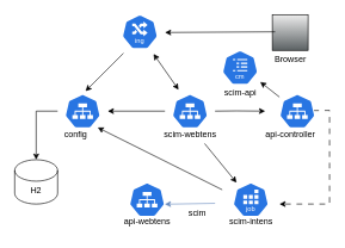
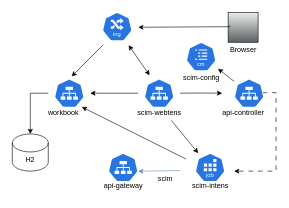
  <mxCell id="0" />
  <mxCell id="1" parent="0" />
  <mxCell id="2" value="scim" style="text;html=1;align=center;verticalAlign=middle;resizable=0;points=[];autosize=1;strokeColor=none;fillColor=none;" vertex="1" parent="1"><mxGeometry x="255" y="283" width="40" height="30" as="geometry" /></mxCell>
  <mxCell id="3" value="" style="endArrow=classic;html=1;rounded=0;exitX=0.943;exitY=0.483;exitDx=0;exitDy=0;exitPerimeter=0;dashed=1;dashPattern=8 8;" edge="1" parent="1" source="20"><mxGeometry width="50" height="50" relative="1" as="geometry"><mxPoint x="460" y="185" as="sourcePoint" /><mxPoint x="390" y="285" as="targetPoint" /><Array as="points"><mxPoint x="460" y="154" /><mxPoint x="460" y="285" /></Array></mxGeometry></mxCell>
  <mxCell id="4" value="" style="rounded=0;orthogonalLoop=1;jettySize=auto;html=1;fillColor=#dae8fc;strokeColor=#6c8ebf;entryX=0.995;entryY=0.63;entryDx=0;entryDy=0;entryPerimeter=0;" edge="1" parent="1" target="25"><mxGeometry relative="1" as="geometry"><mxPoint x="300" y="284" as="sourcePoint" /><mxPoint x="250" y="304" as="targetPoint" /></mxGeometry></mxCell>
  <mxCell id="5" value="" style="endArrow=classic;html=1;rounded=0;" edge="1" parent="1"><mxGeometry width="50" height="50" relative="1" as="geometry"><mxPoint x="300" y="155" as="sourcePoint" /><mxPoint x="370" y="155" as="targetPoint" /><Array as="points"><mxPoint x="330" y="154.66" /></Array></mxGeometry></mxCell>
  <mxCell id="6" value="" style="endArrow=classic;startArrow=classic;html=1;rounded=0;exitX=0.7;exitY=1;exitDx=0;exitDy=0;exitPerimeter=0;" edge="1" parent="1"><mxGeometry width="50" height="50" relative="1" as="geometry"><mxPoint x="214" y="75" as="sourcePoint" /><mxPoint x="249" y="125" as="targetPoint" /></mxGeometry></mxCell>
  <mxCell id="7" value="" style="endArrow=classic;html=1;rounded=0;entryX=0.92;entryY=0.979;entryDx=0;entryDy=0;entryPerimeter=0;" edge="1" parent="1" target="17"><mxGeometry width="50" height="50" relative="1" as="geometry"><mxPoint x="310" y="265" as="sourcePoint" /><mxPoint x="120" y="195" as="targetPoint" /></mxGeometry></mxCell>
  <mxCell id="8" value="" style="endArrow=classic;html=1;rounded=0;" edge="1" parent="1"><mxGeometry width="50" height="50" relative="1" as="geometry"><mxPoint x="230" y="155" as="sourcePoint" /><mxPoint x="150" y="155" as="targetPoint" /></mxGeometry></mxCell>
  <mxCell id="9" value="" style="endArrow=classic;html=1;rounded=0;exitX=0.35;exitY=0.983;exitDx=0;exitDy=0;exitPerimeter=0;entryX=0.575;entryY=0.033;entryDx=0;entryDy=0;entryPerimeter=0;" edge="1" parent="1"><mxGeometry width="50" height="50" relative="1" as="geometry"><mxPoint x="172" y="73.98" as="sourcePoint" /><mxPoint x="119" y="126.98" as="targetPoint" /></mxGeometry></mxCell>
  <mxCell id="10" value="H2" style="shape=cylinder3;whiteSpace=wrap;html=1;boundedLbl=1;backgroundOutline=1;size=15;" vertex="1" parent="1"><mxGeometry x="20" y="223" width="60" height="62" as="geometry" /></mxCell>
  <mxCell id="11" value="" style="endArrow=classic;html=1;rounded=0;exitX=0;exitY=0.5;exitDx=0;exitDy=0;" edge="1" parent="1" target="10"><mxGeometry width="50" height="50" relative="1" as="geometry"><mxPoint x="80" y="155" as="sourcePoint" /><mxPoint x="270" y="305" as="targetPoint" /><Array as="points"><mxPoint x="50" y="155" /></Array></mxGeometry></mxCell>
  <mxCell id="12" value="" style="shape=mxgraph.networks2.icon;aspect=fixed;fillColor=#EDEDED;strokeColor=#000000;gradientColor=#5B6163;network2IconShadow=1;network2bgFillColor=none;network2Icon=mxgraph.networks2.globe;network2IconW=1;network2IconH=1;" vertex="1" parent="1"><mxGeometry x="380" y="20" width="50" height="50" as="geometry" /></mxCell>
  <mxCell id="13" value="" style="endArrow=classic;html=1;rounded=0;entryX=1;entryY=0.5;entryDx=0;entryDy=0;exitX=0.08;exitY=0.48;exitDx=0;exitDy=0;exitPerimeter=0;" edge="1" parent="1" source="12"><mxGeometry width="50" height="50" relative="1" as="geometry"><mxPoint x="340" y="395" as="sourcePoint" /><mxPoint x="230" y="45" as="targetPoint" /></mxGeometry></mxCell>
  <mxCell id="14" value="Browser" style="text;html=1;align=center;verticalAlign=middle;resizable=0;points=[];autosize=1;strokeColor=none;fillColor=none;" vertex="1" parent="1"><mxGeometry x="370" y="68" width="70" height="30" as="geometry" /></mxCell>
  <mxCell id="15" value="" style="aspect=fixed;sketch=0;html=1;dashed=0;whitespace=wrap;verticalLabelPosition=bottom;verticalAlign=top;fillColor=#2875E2;strokeColor=#ffffff;points=[[0.005,0.63,0],[0.1,0.2,0],[0.9,0.2,0],[0.5,0,0],[0.995,0.63,0],[0.72,0.99,0],[0.5,1,0],[0.28,0.99,0]];shape=mxgraph.kubernetes.icon2;kubernetesLabel=1;prIcon=ing" vertex="1" parent="1"><mxGeometry x="170" y="20" width="50" height="48" as="geometry" /></mxCell>
  <mxCell id="16" value="" style="aspect=fixed;sketch=0;html=1;dashed=0;whitespace=wrap;verticalLabelPosition=bottom;verticalAlign=top;fillColor=#2875E2;strokeColor=#ffffff;points=[[0.005,0.63,0],[0.1,0.2,0],[0.9,0.2,0],[0.5,0,0],[0.995,0.63,0],[0.72,0.99,0],[0.5,1,0],[0.28,0.99,0]];shape=mxgraph.kubernetes.icon2;kubernetesLabel=1;prIcon=job" vertex="1" parent="1"><mxGeometry x="325" y="255" width="50" height="48" as="geometry" /></mxCell>
  <mxCell id="17" value="" style="aspect=fixed;sketch=0;html=1;dashed=0;whitespace=wrap;verticalLabelPosition=bottom;verticalAlign=top;fillColor=#2875E2;strokeColor=#ffffff;points=[[0.005,0.63,0],[0.1,0.2,0],[0.9,0.2,0],[0.5,0,0],[0.995,0.63,0],[0.72,0.99,0],[0.5,1,0],[0.28,0.99,0]];shape=mxgraph.kubernetes.icon2;prIcon=svc" vertex="1" parent="1"><mxGeometry x="90" y="131" width="50" height="48" as="geometry" /></mxCell>
  <mxCell id="18" value="" style="aspect=fixed;sketch=0;html=1;dashed=0;whitespace=wrap;verticalLabelPosition=bottom;verticalAlign=top;fillColor=#2875E2;strokeColor=#ffffff;points=[[0.005,0.63,0],[0.1,0.2,0],[0.9,0.2,0],[0.5,0,0],[0.995,0.63,0],[0.72,0.99,0],[0.5,1,0],[0.28,0.99,0]];shape=mxgraph.kubernetes.icon2;kubernetesLabel=1;prIcon=cm" vertex="1" parent="1"><mxGeometry x="310" y="70" width="50" height="48" as="geometry" /></mxCell>
  <mxCell id="19" value="" style="aspect=fixed;sketch=0;html=1;dashed=0;whitespace=wrap;verticalLabelPosition=bottom;verticalAlign=top;fillColor=#2875E2;strokeColor=#ffffff;points=[[0.005,0.63,0],[0.1,0.2,0],[0.9,0.2,0],[0.5,0,0],[0.995,0.63,0],[0.72,0.99,0],[0.5,1,0],[0.28,0.99,0]];shape=mxgraph.kubernetes.icon2;prIcon=svc" vertex="1" parent="1"><mxGeometry x="240" y="131" width="50" height="48" as="geometry" /></mxCell>
  <mxCell id="20" value="" style="aspect=fixed;sketch=0;html=1;dashed=0;whitespace=wrap;verticalLabelPosition=bottom;verticalAlign=top;fillColor=#2875E2;strokeColor=#ffffff;points=[[0.005,0.63,0],[0.1,0.2,0],[0.9,0.2,0],[0.5,0,0],[0.995,0.63,0],[0.72,0.99,0],[0.5,1,0],[0.28,0.99,0]];shape=mxgraph.kubernetes.icon2;prIcon=svc" vertex="1" parent="1"><mxGeometry x="390" y="131" width="50" height="48" as="geometry" /></mxCell>
  <mxCell id="21" value="scim-intens" style="text;html=1;align=center;verticalAlign=middle;resizable=0;points=[];autosize=1;strokeColor=none;fillColor=none;" vertex="1" parent="1"><mxGeometry x="310" y="295" width="80" height="30" as="geometry" /></mxCell>
  <mxCell id="22" value="scim-webtens" style="text;html=1;align=center;verticalAlign=middle;resizable=0;points=[];autosize=1;strokeColor=none;fillColor=none;" vertex="1" parent="1"><mxGeometry x="215" y="173" width="100" height="30" as="geometry" /></mxCell>
  <mxCell id="23" value="api-controller" style="text;html=1;align=center;verticalAlign=middle;resizable=0;points=[];autosize=1;strokeColor=none;fillColor=none;" vertex="1" parent="1"><mxGeometry x="350" y="173" width="110" height="30" as="geometry" /></mxCell>
- <mxCell id="24" value="config" style="text;html=1;align=center;verticalAlign=middle;resizable=0;points=[];autosize=1;strokeColor=none;fillColor=none;" vertex="1" parent="1"><mxGeometry x="70" y="173" width="70" height="30" as="geometry" /></mxCell>
+ <mxCell id="24" value="workbook" style="text;html=1;align=center;verticalAlign=middle;resizable=0;points=[];autosize=1;strokeColor=none;fillColor=none;" vertex="1" parent="1"><mxGeometry x="70" y="173" width="70" height="30" as="geometry" /></mxCell>
  <mxCell id="25" value="" style="aspect=fixed;sketch=0;html=1;dashed=0;whitespace=wrap;verticalLabelPosition=bottom;verticalAlign=top;fillColor=#2875E2;strokeColor=#ffffff;points=[[0.005,0.63,0],[0.1,0.2,0],[0.9,0.2,0],[0.5,0,0],[0.995,0.63,0],[0.72,0.99,0],[0.5,1,0],[0.28,0.99,0]];shape=mxgraph.kubernetes.icon2;prIcon=svc" vertex="1" parent="1"><mxGeometry x="180" y="255" width="50" height="48" as="geometry" /></mxCell>
  <mxCell id="26" value="" style="endArrow=classic;html=1;rounded=0;entryX=1.063;entryY=0.92;entryDx=0;entryDy=0;entryPerimeter=0;" edge="1" parent="1" source="20" target="18"><mxGeometry width="50" height="50" relative="1" as="geometry"><mxPoint x="240" y="215" as="sourcePoint" /><mxPoint x="290" y="165" as="targetPoint" /></mxGeometry></mxCell>
- <mxCell id="27" value="scim-api" style="text;html=1;align=center;verticalAlign=middle;resizable=0;points=[];autosize=1;strokeColor=none;fillColor=none;" vertex="1" parent="1"><mxGeometry x="295" y="115" width="80" height="30" as="geometry" /></mxCell>
+ <mxCell id="27" value="scim-config" style="text;html=1;align=center;verticalAlign=middle;resizable=0;points=[];autosize=1;strokeColor=none;fillColor=none;" vertex="1" parent="1"><mxGeometry x="295" y="115" width="80" height="30" as="geometry" /></mxCell>
  <mxCell id="28" value="" style="endArrow=classic;html=1;rounded=0;entryX=0.1;entryY=0;entryDx=0;entryDy=0;entryPerimeter=0;exitX=0.704;exitY=0.913;exitDx=0;exitDy=0;exitPerimeter=0;" edge="1" parent="1" source="22" target="16"><mxGeometry width="50" height="50" relative="1" as="geometry"><mxPoint x="240" y="225" as="sourcePoint" /><mxPoint x="290" y="175" as="targetPoint" /></mxGeometry></mxCell>
- <mxCell id="29" value="api-webtens" style="text;html=1;align=center;verticalAlign=middle;resizable=0;points=[];autosize=1;strokeColor=none;fillColor=none;" vertex="1" parent="1"><mxGeometry x="160" y="295" width="90" height="30" as="geometry" /></mxCell>
+ <mxCell id="29" value="api-gateway" style="text;html=1;align=center;verticalAlign=middle;resizable=0;points=[];autosize=1;strokeColor=none;fillColor=none;" vertex="1" parent="1"><mxGeometry x="160" y="295" width="90" height="30" as="geometry" /></mxCell>
